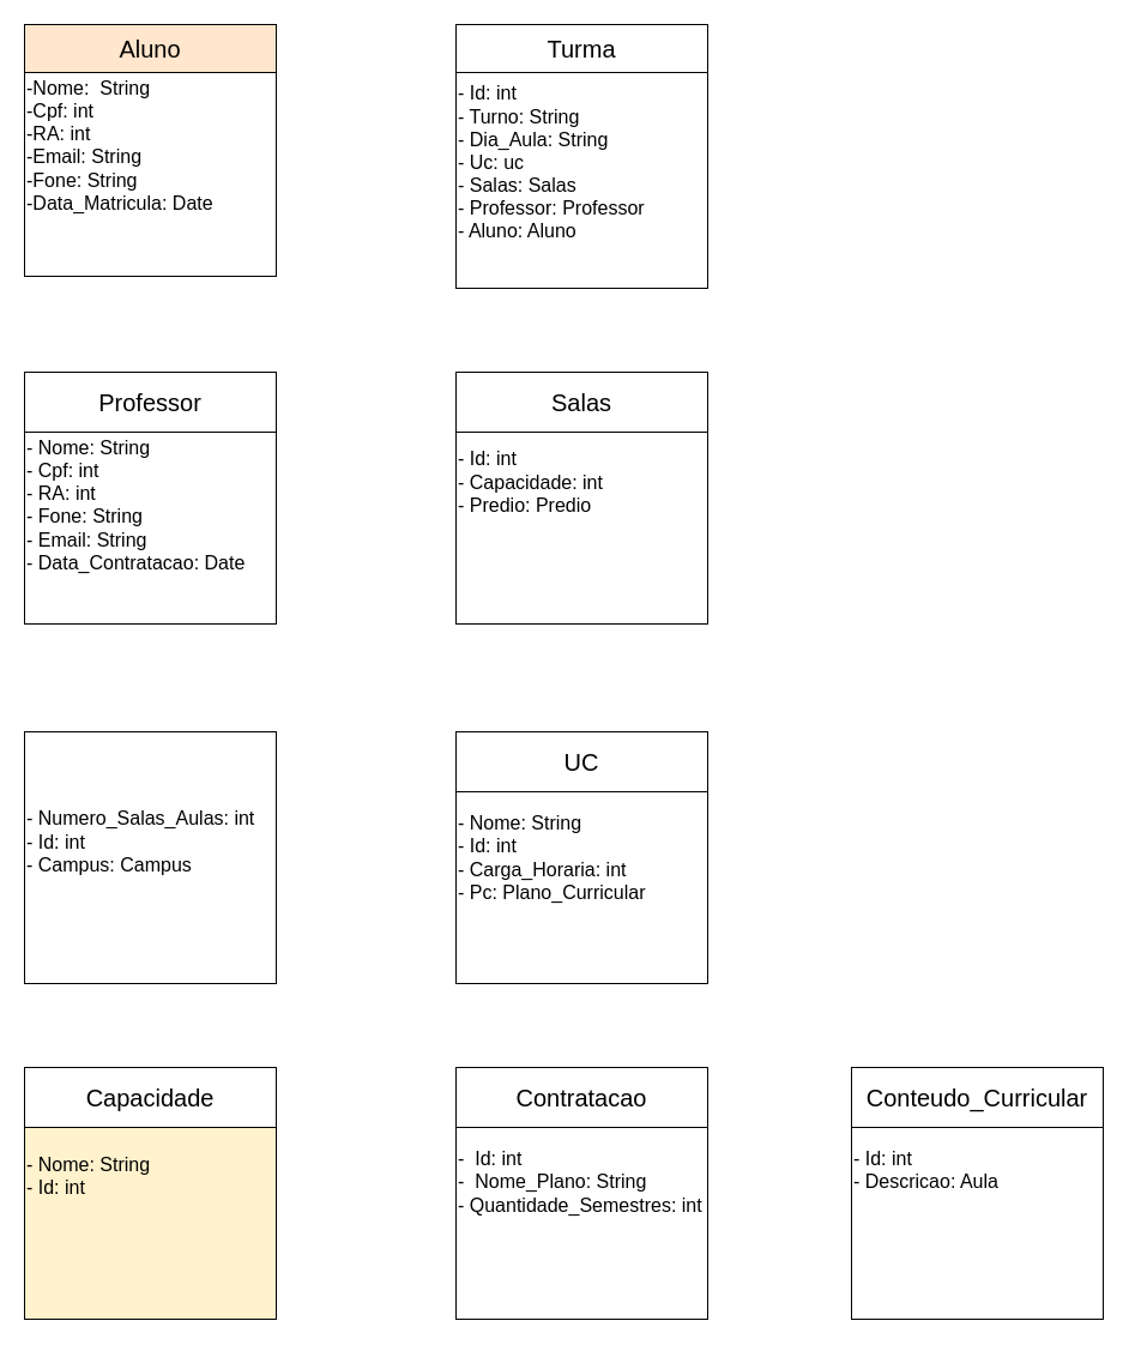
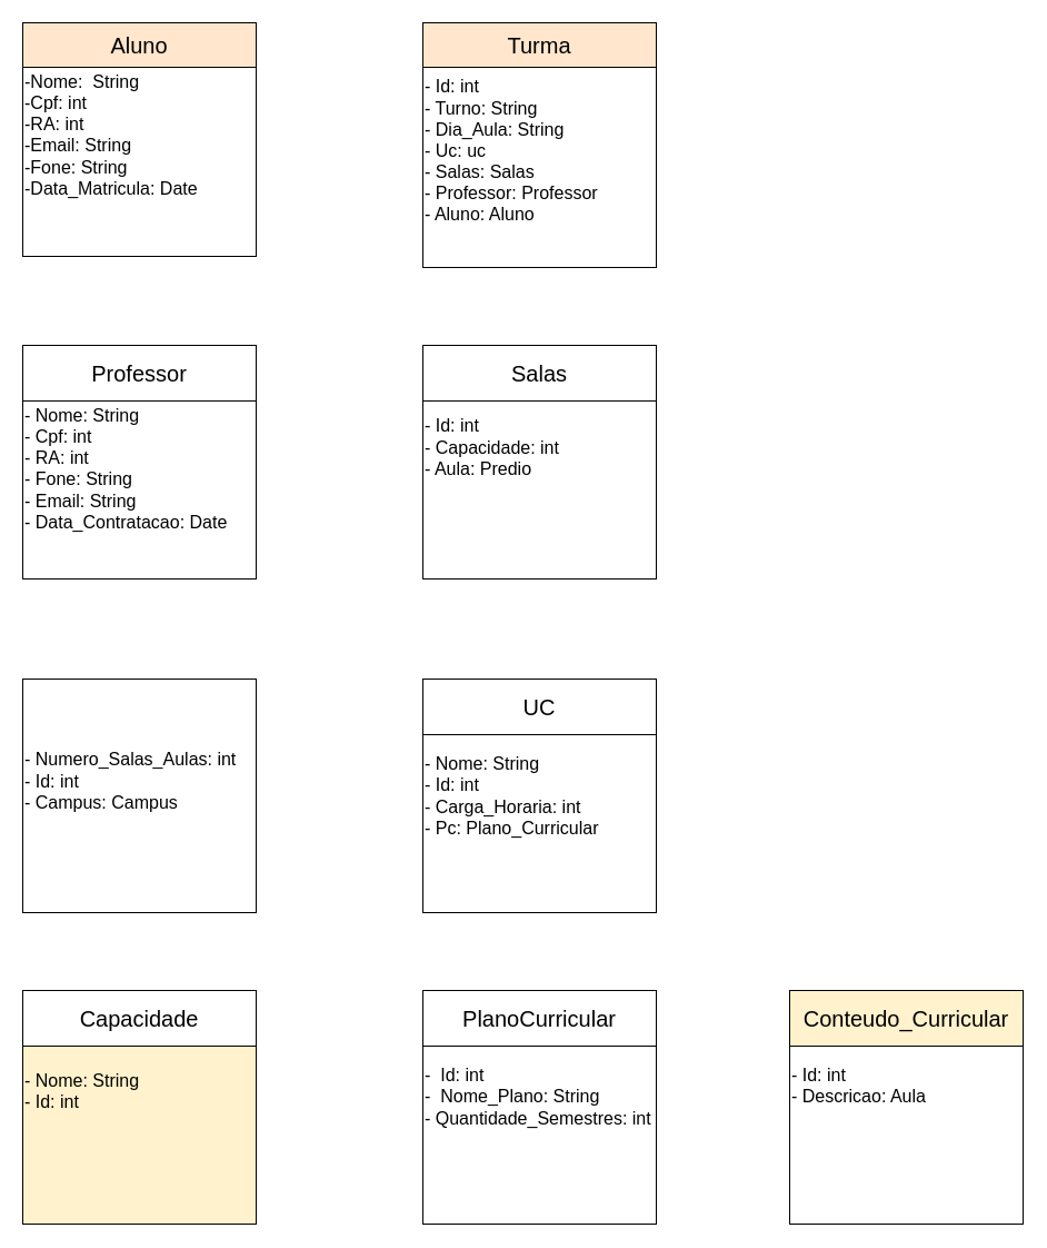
  <mxCell id="0" />
  <mxCell id="1" parent="0" />
  <mxCell id="2" value="" style="whiteSpace=wrap;html=1;aspect=fixed;" vertex="1" parent="1"><mxGeometry x="20" y="20" width="210" height="210" as="geometry" /></mxCell>
  <mxCell id="3" value="" style="whiteSpace=wrap;html=1;aspect=fixed;" vertex="1" parent="1"><mxGeometry x="20" y="20" as="geometry" /></mxCell>
  <mxCell id="4" value="&lt;font style=&quot;font-size: 20px;&quot;&gt;Aluno&lt;/font&gt;" style="rounded=0;whiteSpace=wrap;html=1;fillColor=#ffe6cc;" vertex="1" parent="1"><mxGeometry x="20" y="20" width="210" height="40" as="geometry" /></mxCell>
  <mxCell id="5" value="&lt;font style=&quot;font-size: 16px;&quot;&gt;-Nome:&amp;nbsp; String&lt;br&gt;-Cpf: int&lt;br&gt;-RA: int&lt;br&gt;-Email: String&lt;br&gt;-Fone: String&lt;br&gt;-Data_Matricula: Date&lt;br&gt;&lt;br&gt;&lt;br&gt;&lt;/font&gt;" style="text;html=1;strokeColor=none;fillColor=none;align=left;verticalAlign=middle;whiteSpace=wrap;rounded=0;" vertex="1" parent="1"><mxGeometry x="20" y="60" width="230" height="160" as="geometry" /></mxCell>
  <mxCell id="6" value="" style="whiteSpace=wrap;html=1;aspect=fixed;" vertex="1" parent="1"><mxGeometry x="20" y="310" width="210" height="210" as="geometry" /></mxCell>
  <mxCell id="7" value="&lt;font style=&quot;font-size: 20px;&quot;&gt;Professor&lt;/font&gt;" style="rounded=0;whiteSpace=wrap;html=1;" vertex="1" parent="1"><mxGeometry x="20" y="310" width="210" height="50" as="geometry" /></mxCell>
  <mxCell id="8" value="&lt;font style=&quot;font-size: 16px;&quot;&gt;- Nome: String&lt;br&gt;- Cpf: int&lt;br&gt;- RA: int&lt;br&gt;- Fone: String&lt;br&gt;- Email: String&lt;br&gt;- Data_Contratacao: Date&lt;br&gt;&lt;br&gt;&lt;br&gt;&lt;/font&gt;" style="text;html=1;strokeColor=none;fillColor=none;align=left;verticalAlign=middle;whiteSpace=wrap;rounded=0;" vertex="1" parent="1"><mxGeometry x="20" y="360" width="210" height="160" as="geometry" /></mxCell>
  <mxCell id="9" value="&lt;font style=&quot;font-size: 16px;&quot;&gt;- Id: int&lt;br&gt;- Turno: String&lt;br&gt;- Dia_Aula: String&lt;br&gt;- Uc: uc&lt;br&gt;- Salas: Salas&lt;br&gt;- Professor: Professor&lt;br&gt;- Aluno: Aluno&lt;br&gt;&lt;/font&gt;" style="whiteSpace=wrap;html=1;aspect=fixed;align=left;" vertex="1" parent="1"><mxGeometry x="380" y="30" width="210" height="210" as="geometry" /></mxCell>
- <mxCell id="10" value="&lt;font style=&quot;font-size: 20px;&quot;&gt;Turma&lt;/font&gt;" style="rounded=0;whiteSpace=wrap;html=1;" vertex="1" parent="1"><mxGeometry x="380" y="20" width="210" height="40" as="geometry" /></mxCell>
+ <mxCell id="10" value="&lt;font style=&quot;font-size: 20px;&quot;&gt;Turma&lt;/font&gt;" style="rounded=0;whiteSpace=wrap;html=1;fillColor=#ffe6cc;" vertex="1" parent="1"><mxGeometry x="380" y="20" width="210" height="40" as="geometry" /></mxCell>
  <mxCell id="11" value="" style="whiteSpace=wrap;html=1;aspect=fixed;" vertex="1" parent="1"><mxGeometry x="380" y="310" width="210" height="210" as="geometry" /></mxCell>
  <mxCell id="12" value="&lt;font style=&quot;font-size: 20px;&quot;&gt;Salas&lt;/font&gt;" style="rounded=0;whiteSpace=wrap;html=1;" vertex="1" parent="1"><mxGeometry x="380" y="310" width="210" height="50" as="geometry" /></mxCell>
- <mxCell id="13" value="&lt;font style=&quot;font-size: 16px;&quot;&gt;- Id: int&lt;br&gt;- Capacidade: int&lt;br&gt;- Predio: Predio&lt;br&gt;&lt;br&gt;&lt;br&gt;&lt;br&gt;&lt;br&gt;&lt;/font&gt;" style="text;html=1;strokeColor=none;fillColor=none;align=left;verticalAlign=middle;whiteSpace=wrap;rounded=0;" vertex="1" parent="1"><mxGeometry x="380" y="360" width="210" height="160" as="geometry" /></mxCell>
+ <mxCell id="13" value="&lt;font style=&quot;font-size: 16px;&quot;&gt;- Id: int&lt;br&gt;- Capacidade: int&lt;br&gt;- Aula: Predio&lt;br&gt;&lt;br&gt;&lt;br&gt;&lt;br&gt;&lt;br&gt;&lt;/font&gt;" style="text;html=1;strokeColor=none;fillColor=none;align=left;verticalAlign=middle;whiteSpace=wrap;rounded=0;" vertex="1" parent="1"><mxGeometry x="380" y="360" width="210" height="160" as="geometry" /></mxCell>
  <mxCell id="14" value="" style="whiteSpace=wrap;html=1;aspect=fixed;" vertex="1" parent="1"><mxGeometry x="20" y="610" width="210" height="210" as="geometry" /></mxCell>
  <mxCell id="15" value="&lt;font style=&quot;font-size: 16px;&quot;&gt;- Numero_Salas_Aulas: int&lt;br&gt;- Id: int&lt;br&gt;- Campus: Campus&lt;br&gt;&lt;br&gt;&lt;br&gt;&lt;br&gt;&lt;br&gt;&lt;/font&gt;" style="text;html=1;strokeColor=none;fillColor=none;align=left;verticalAlign=middle;whiteSpace=wrap;rounded=0;" vertex="1" parent="1"><mxGeometry x="20" y="660" width="210" height="160" as="geometry" /></mxCell>
  <mxCell id="16" value="&lt;font style=&quot;font-size: 16px;&quot;&gt;- Nome: String&lt;br&gt;- Id: int&lt;br&gt;- Carga_Horaria: int&lt;br&gt;- Pc: Plano_Curricular&lt;br&gt;&lt;/font&gt;" style="whiteSpace=wrap;html=1;aspect=fixed;align=left;" vertex="1" parent="1"><mxGeometry x="380" y="610" width="210" height="210" as="geometry" /></mxCell>
  <mxCell id="17" value="&lt;font style=&quot;font-size: 20px;&quot;&gt;UC&lt;/font&gt;" style="rounded=0;whiteSpace=wrap;html=1;" vertex="1" parent="1"><mxGeometry x="380" y="610" width="210" height="50" as="geometry" /></mxCell>
  <mxCell id="18" value="&lt;font style=&quot;font-size: 16px;&quot;&gt;- Nome: String&lt;br&gt;- Id: int&lt;br&gt;&lt;/font&gt;&lt;br&gt;&lt;br&gt;" style="whiteSpace=wrap;html=1;aspect=fixed;align=left;fillColor=#fff2cc;" vertex="1" parent="1"><mxGeometry x="20" y="890" width="210" height="210" as="geometry" /></mxCell>
  <mxCell id="19" value="&lt;font style=&quot;font-size: 20px;&quot;&gt;Capacidade&lt;/font&gt;" style="rounded=0;whiteSpace=wrap;html=1;" vertex="1" parent="1"><mxGeometry x="20" y="890" width="210" height="50" as="geometry" /></mxCell>
  <mxCell id="20" value="&lt;font style=&quot;font-size: 16px;&quot;&gt;-&amp;nbsp; Id: int&lt;br&gt;-&amp;nbsp; Nome_Plano: String&lt;br&gt;- Quantidade_Semestres: int&lt;br&gt;&lt;br&gt;&lt;/font&gt;" style="whiteSpace=wrap;html=1;aspect=fixed;align=left;" vertex="1" parent="1"><mxGeometry x="380" y="890" width="210" height="210" as="geometry" /></mxCell>
- <mxCell id="21" value="&lt;font style=&quot;font-size: 20px;&quot;&gt;Contratacao&lt;/font&gt;" style="rounded=0;whiteSpace=wrap;html=1;" vertex="1" parent="1"><mxGeometry x="380" y="890" width="210" height="50" as="geometry" /></mxCell>
+ <mxCell id="21" value="&lt;font style=&quot;font-size: 20px;&quot;&gt;PlanoCurricular&lt;/font&gt;" style="rounded=0;whiteSpace=wrap;html=1;" vertex="1" parent="1"><mxGeometry x="380" y="890" width="210" height="50" as="geometry" /></mxCell>
  <mxCell id="22" value="&lt;font style=&quot;font-size: 16px;&quot;&gt;- Id: int&lt;br&gt;- Descricao: Aula&lt;br&gt;&lt;br&gt;&lt;br&gt;&lt;/font&gt;" style="whiteSpace=wrap;html=1;aspect=fixed;align=left;" vertex="1" parent="1"><mxGeometry x="710" y="890" width="210" height="210" as="geometry" /></mxCell>
- <mxCell id="23" value="&lt;font style=&quot;font-size: 20px;&quot;&gt;Conteudo_Curricular&lt;/font&gt;" style="rounded=0;whiteSpace=wrap;html=1;" vertex="1" parent="1"><mxGeometry x="710" y="890" width="210" height="50" as="geometry" /></mxCell>
+ <mxCell id="23" value="&lt;font style=&quot;font-size: 20px;&quot;&gt;Conteudo_Curricular&lt;/font&gt;" style="rounded=0;whiteSpace=wrap;html=1;fillColor=#fff2cc;" vertex="1" parent="1"><mxGeometry x="710" y="890" width="210" height="50" as="geometry" /></mxCell>
